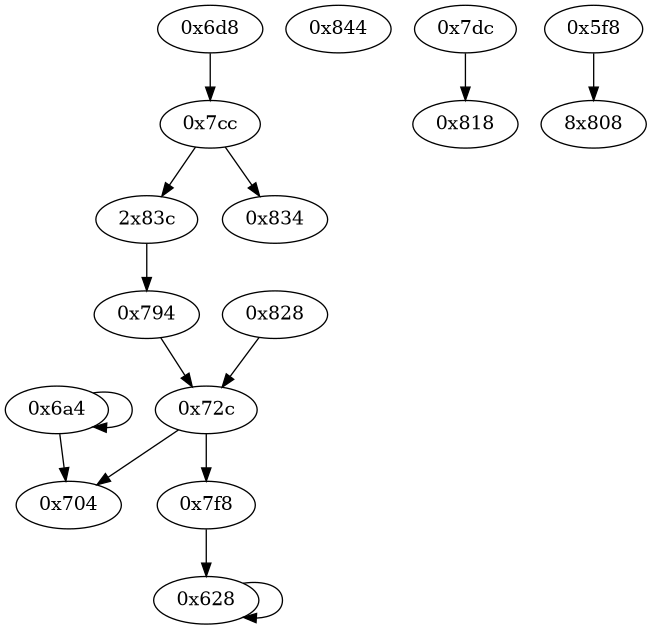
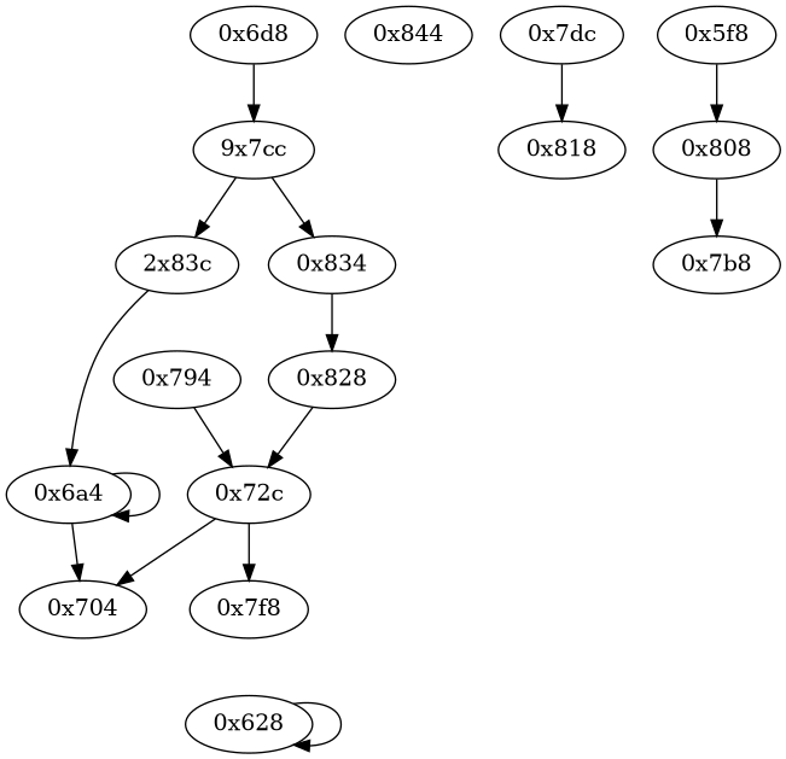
  digraph {
    node [opcode="[u'mov', u'bl', u'ldr', u'b']"]
    "0x6a4" [opcode="[u'ldr', u'cmp', u'mov', u'b']"]
    "0x704"
    n3 [label="2x83c" opcode="[u'ldr', u'b']"]
    "0x794" [opcode="[u'ldrb', u'mov', u'b']"]
    "0x72c" [opcode="[u'ldr', u'ldr', u'and', u'cmp', u'mov', u'b']"]
    "0x7f8"
    "0x828" [opcode="[u'ldrb', u'mov', u'b']"]
    "0x834" [opcode="[u'ldr', u'b']"]
    "0x628" [opcode="[u'ldr', u'cmp', u'mov']"]
-   "0x7cc" [opcode="[u'ldr', u'strb', u'ldr', u'b']"]
+   "0x7cc" [opcode="[u'ldr', u'strb', u'ldr', u'b']" label="9x7cc"]
    "0x844" [opcode="[u'mov', u'sub', u'pop']"]
    "0x818" [opcode="[u'ldr', u'strb', u'ldr', u'b']"]
+   "0x7b8" [opcode="[u'ldr', u'ldrb', u'strb', u'ldr', u'b']"]
    "0x6d8" [opcode="[u'ldr', u'lsl', u'str', u'ldr', u'b']"]
    "0x7dc" [opcode="[u'ldr', u'ldr', u'smull', u'add', u'str', u'ldr', u'b']"]
-   "0x808" [opcode="[u'ldr', u'str', u'ldr', u'b']" label="8x808"]
+   "0x808" [opcode="[u'ldr', u'str', u'ldr', u'b']"]
    "0x5f8" [opcode="[u'push', u'add', u'sub', u'mov', u'ldr', u'ldr', u'ldr', u'ldr', u'add', u'ldr', u'add', u'b']"]
    "0x6a4" -> "0x6a4"
    "0x6a4" -> "0x704"
-   n3 -> "0x794"
+   n3 -> "0x6a4"
    "0x794" -> "0x72c"
    "0x72c" -> "0x704"
    "0x72c" -> "0x7f8"
-   "0x7f8" -> "0x628"
    "0x828" -> "0x72c"
+   "0x834" -> "0x828"
    "0x628" -> "0x628"
    "0x7cc" -> n3
    "0x7cc" -> "0x834"
    "0x6d8" -> "0x7cc"
    "0x7dc" -> "0x818"
+   "0x808" -> "0x7b8"
    "0x5f8" -> "0x808"
  }
